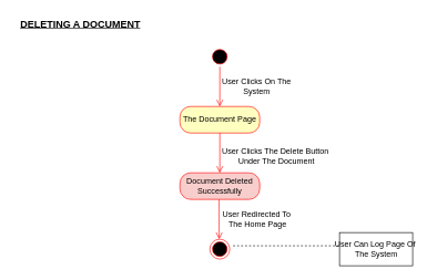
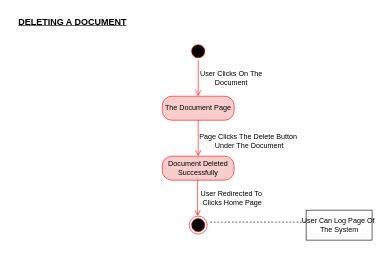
  <mxCell id="0" />
  <mxCell id="1" parent="0" />
  <mxCell id="2" value="" style="ellipse;html=1;shape=startState;fillColor=#000000;strokeColor=#ff0000;" vertex="1" parent="1"><mxGeometry x="315" y="70" width="30" height="30" as="geometry" /></mxCell>
  <mxCell id="3" value="" style="edgeStyle=orthogonalEdgeStyle;html=1;verticalAlign=bottom;endArrow=open;endSize=8;strokeColor=#ff0000;rounded=0;" edge="1" parent="1" source="2"><mxGeometry relative="1" as="geometry"><mxPoint x="330" y="160" as="targetPoint" /></mxGeometry></mxCell>
- <mxCell id="4" value="The Document Page" style="rounded=1;whiteSpace=wrap;html=1;arcSize=40;fontColor=#000000;fillColor=#ffffc0;strokeColor=#ff0000;" vertex="1" parent="1"><mxGeometry x="270" y="160" width="120" height="40" as="geometry" /></mxCell>
+ <mxCell id="4" value="The Document Page" style="rounded=1;whiteSpace=wrap;html=1;arcSize=40;fontColor=#000000;fillColor=#f8cecc;strokeColor=#ff0000;" vertex="1" parent="1"><mxGeometry x="270" y="160" width="120" height="40" as="geometry" /></mxCell>
  <mxCell id="5" value="" style="edgeStyle=orthogonalEdgeStyle;html=1;verticalAlign=bottom;endArrow=open;endSize=8;strokeColor=#ff0000;rounded=0;" edge="1" parent="1" source="4"><mxGeometry relative="1" as="geometry"><mxPoint x="330" y="260" as="targetPoint" /></mxGeometry></mxCell>
  <mxCell id="6" value="Document Deleted Successfully" style="rounded=1;whiteSpace=wrap;html=1;arcSize=40;fontColor=#000000;fillColor=#f8cecc;strokeColor=#ff0000;" vertex="1" parent="1"><mxGeometry x="270" y="260" width="120" height="40" as="geometry" /></mxCell>
  <mxCell id="7" value="" style="ellipse;html=1;shape=endState;fillColor=#000000;strokeColor=#ff0000;" vertex="1" parent="1"><mxGeometry x="315" y="360" width="30" height="30" as="geometry" /></mxCell>
  <mxCell id="8" value="" style="endArrow=none;endFill=0;endSize=12;html=1;rounded=0;dashed=1;" edge="1" parent="1"><mxGeometry width="160" relative="1" as="geometry"><mxPoint x="350" y="370" as="sourcePoint" /><mxPoint x="510" y="370" as="targetPoint" /></mxGeometry></mxCell>
  <mxCell id="9" value="User Can Log Page Of&amp;nbsp;&lt;br&gt;The System" style="html=1;" vertex="1" parent="1"><mxGeometry x="510" y="350" width="110" height="50" as="geometry" /></mxCell>
- <mxCell id="10" value="User Clicks On The &lt;br&gt;System" style="text;html=1;resizable=0;autosize=1;align=center;verticalAlign=middle;points=[];fillColor=none;strokeColor=none;rounded=0;" vertex="1" parent="1"><mxGeometry x="320" y="110" width="130" height="40" as="geometry" /></mxCell>
- <mxCell id="11" value="User Clicks The Delete&amp;nbsp;Button&amp;nbsp;&lt;br&gt;Under The Document" style="text;html=1;resizable=0;autosize=1;align=center;verticalAlign=middle;points=[];fillColor=none;strokeColor=none;rounded=0;" vertex="1" parent="1"><mxGeometry x="320" y="215" width="190" height="40" as="geometry" /></mxCell>
+ <mxCell id="10" value="User Clicks On The &lt;br&gt;Document" style="text;html=1;resizable=0;autosize=1;align=center;verticalAlign=middle;points=[];fillColor=none;strokeColor=none;rounded=0;" vertex="1" parent="1"><mxGeometry x="320" y="110" width="130" height="40" as="geometry" /></mxCell>
+ <mxCell id="11" value="Page Clicks The Delete&amp;nbsp;Button&amp;nbsp;&lt;br&gt;Under The Document" style="text;html=1;resizable=0;autosize=1;align=center;verticalAlign=middle;points=[];fillColor=none;strokeColor=none;rounded=0;" vertex="1" parent="1"><mxGeometry x="320" y="215" width="190" height="40" as="geometry" /></mxCell>
  <mxCell id="12" value="DELETING A DOCUMENT" style="text;html=1;resizable=0;autosize=1;align=center;verticalAlign=middle;points=[];fillColor=none;strokeColor=none;rounded=0;fontStyle=5;fontSize=15;" vertex="1" parent="1"><mxGeometry x="20" y="20" width="200" height="30" as="geometry" /></mxCell>
- <mxCell id="13" value="User Redirected To&lt;br&gt;&amp;nbsp;The Home Page" style="text;html=1;resizable=0;autosize=1;align=center;verticalAlign=middle;points=[];fillColor=none;strokeColor=none;rounded=0;" vertex="1" parent="1"><mxGeometry x="320" y="310" width="130" height="40" as="geometry" /></mxCell>
+ <mxCell id="13" value="User Redirected To&lt;br&gt;&amp;nbsp;Clicks Home Page" style="text;html=1;resizable=0;autosize=1;align=center;verticalAlign=middle;points=[];fillColor=none;strokeColor=none;rounded=0;" vertex="1" parent="1"><mxGeometry x="320" y="310" width="130" height="40" as="geometry" /></mxCell>
  <mxCell id="14" value="" style="edgeStyle=orthogonalEdgeStyle;html=1;verticalAlign=bottom;endArrow=open;endSize=8;strokeColor=#ff0000;rounded=0;" edge="1" parent="1"><mxGeometry relative="1" as="geometry"><mxPoint x="329" y="360" as="targetPoint" /><mxPoint x="329" y="300" as="sourcePoint" /></mxGeometry></mxCell>
